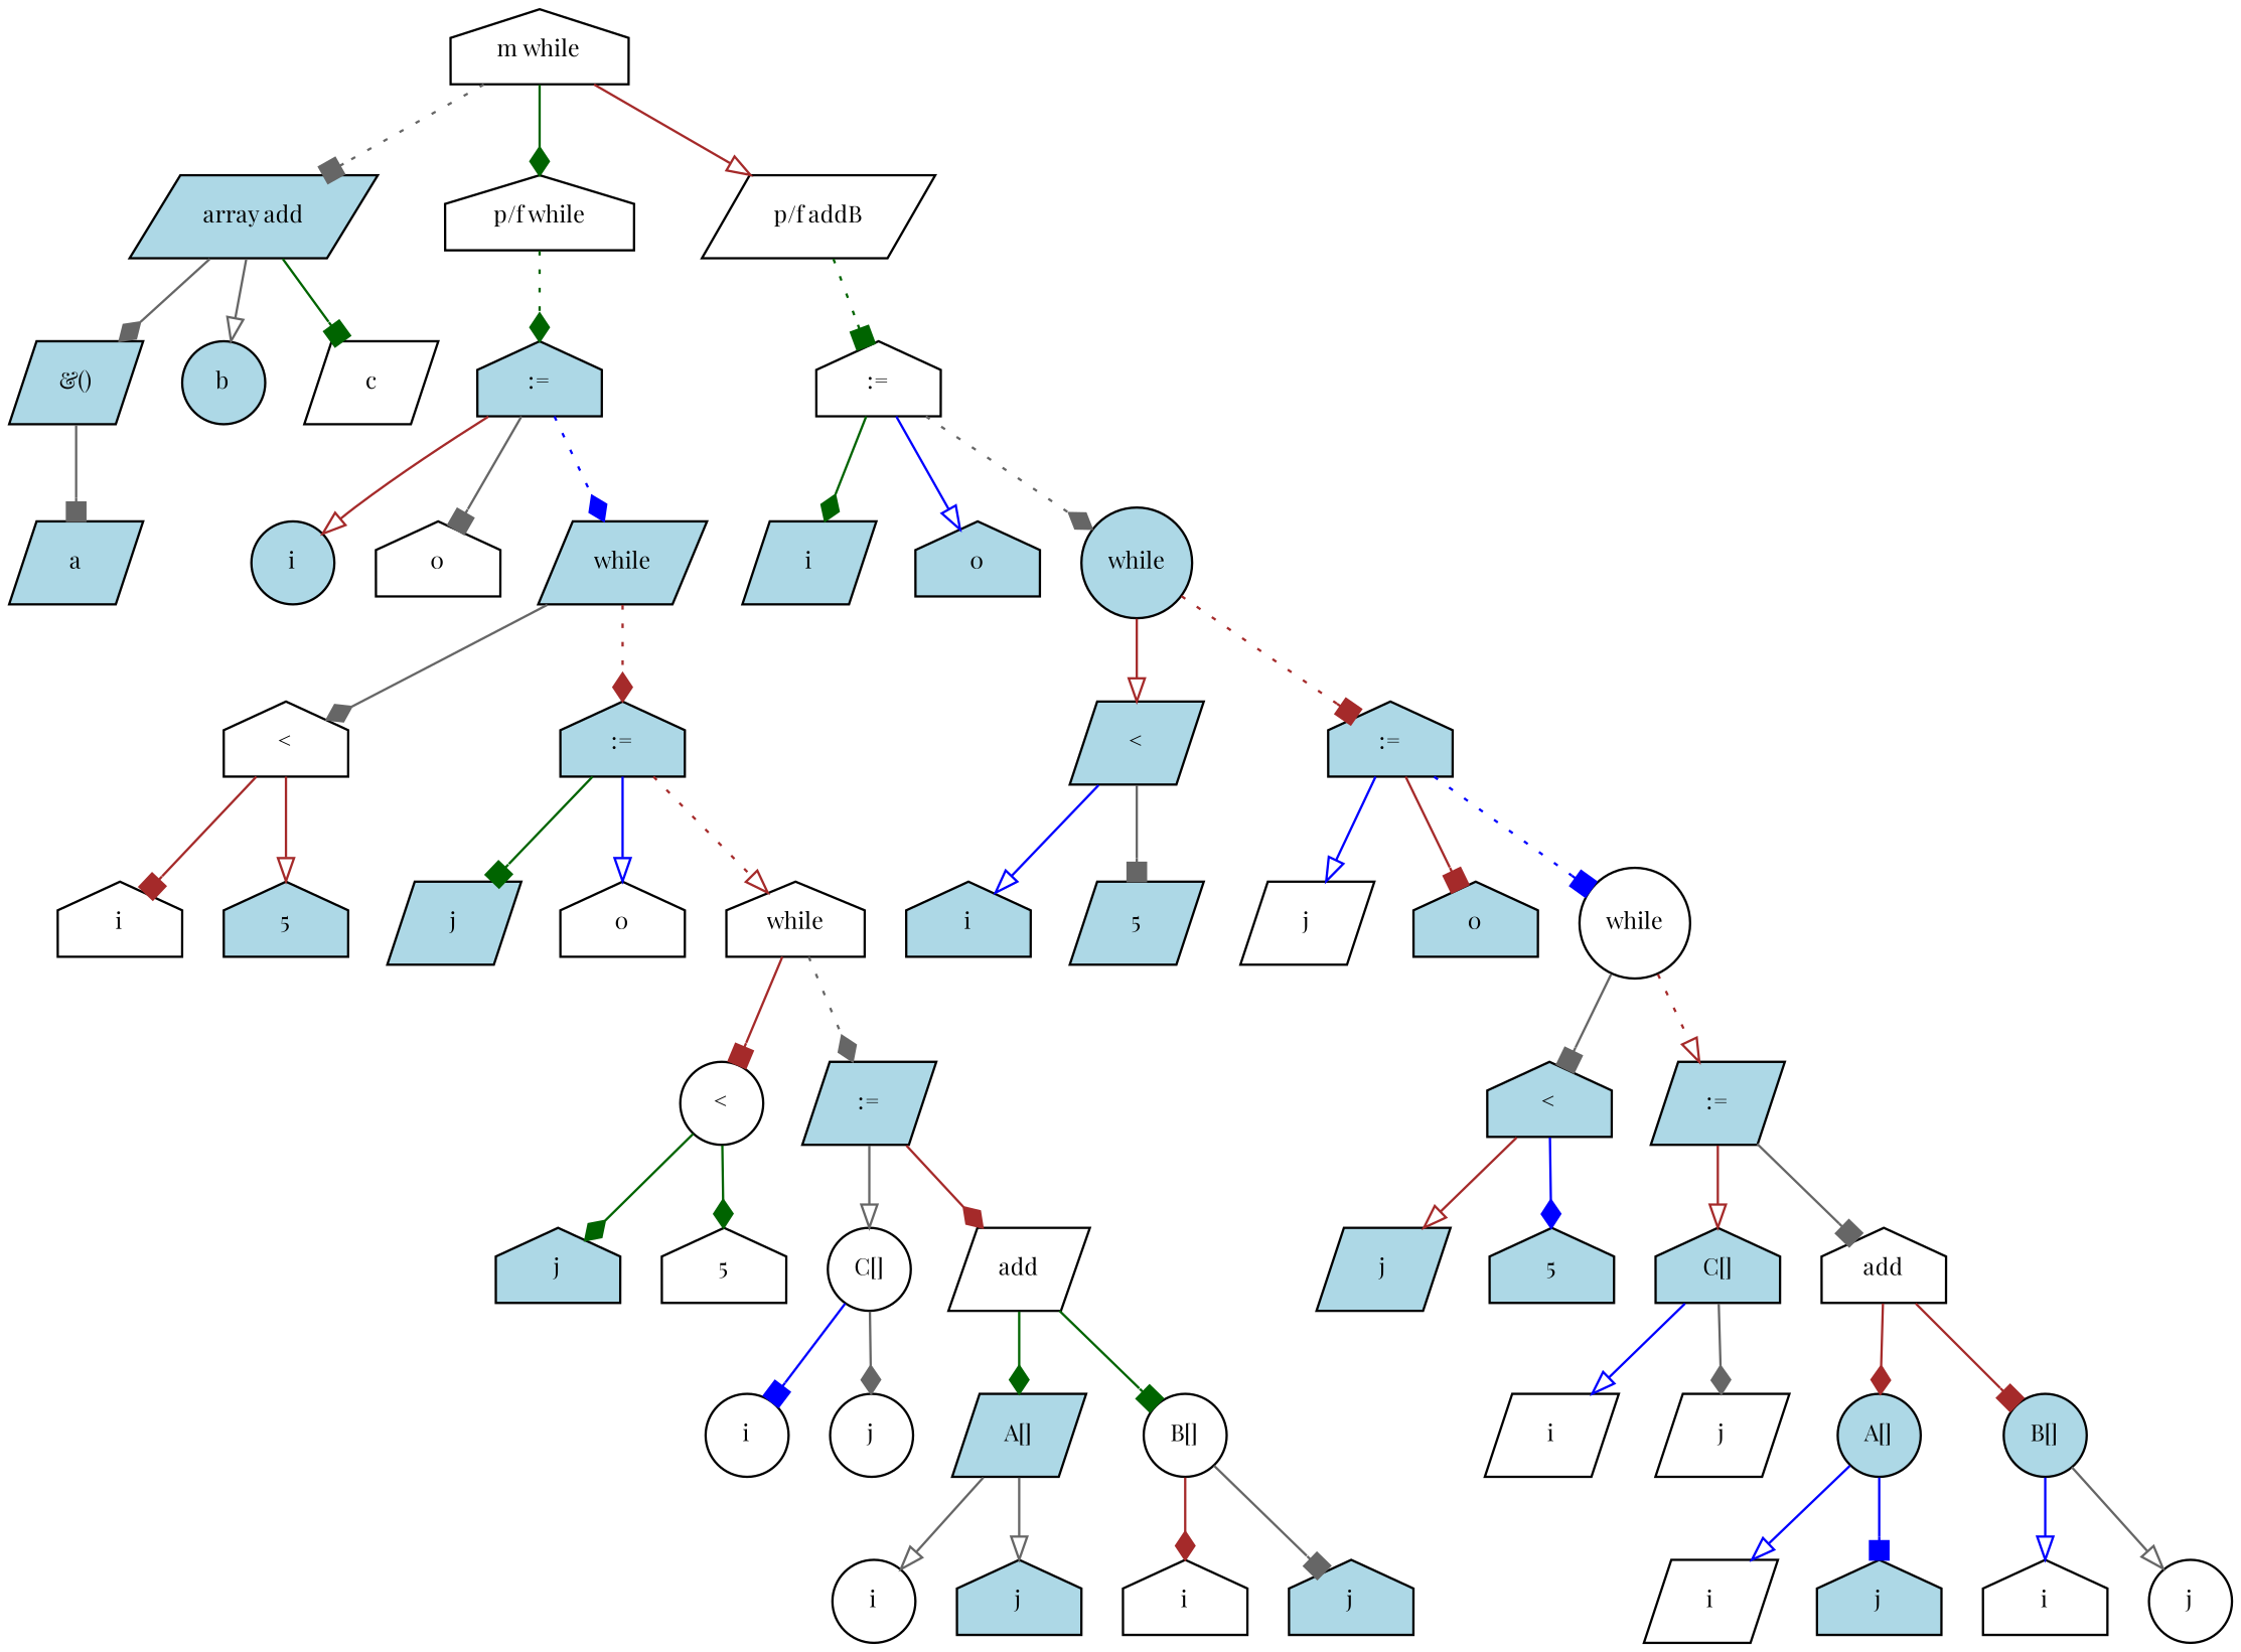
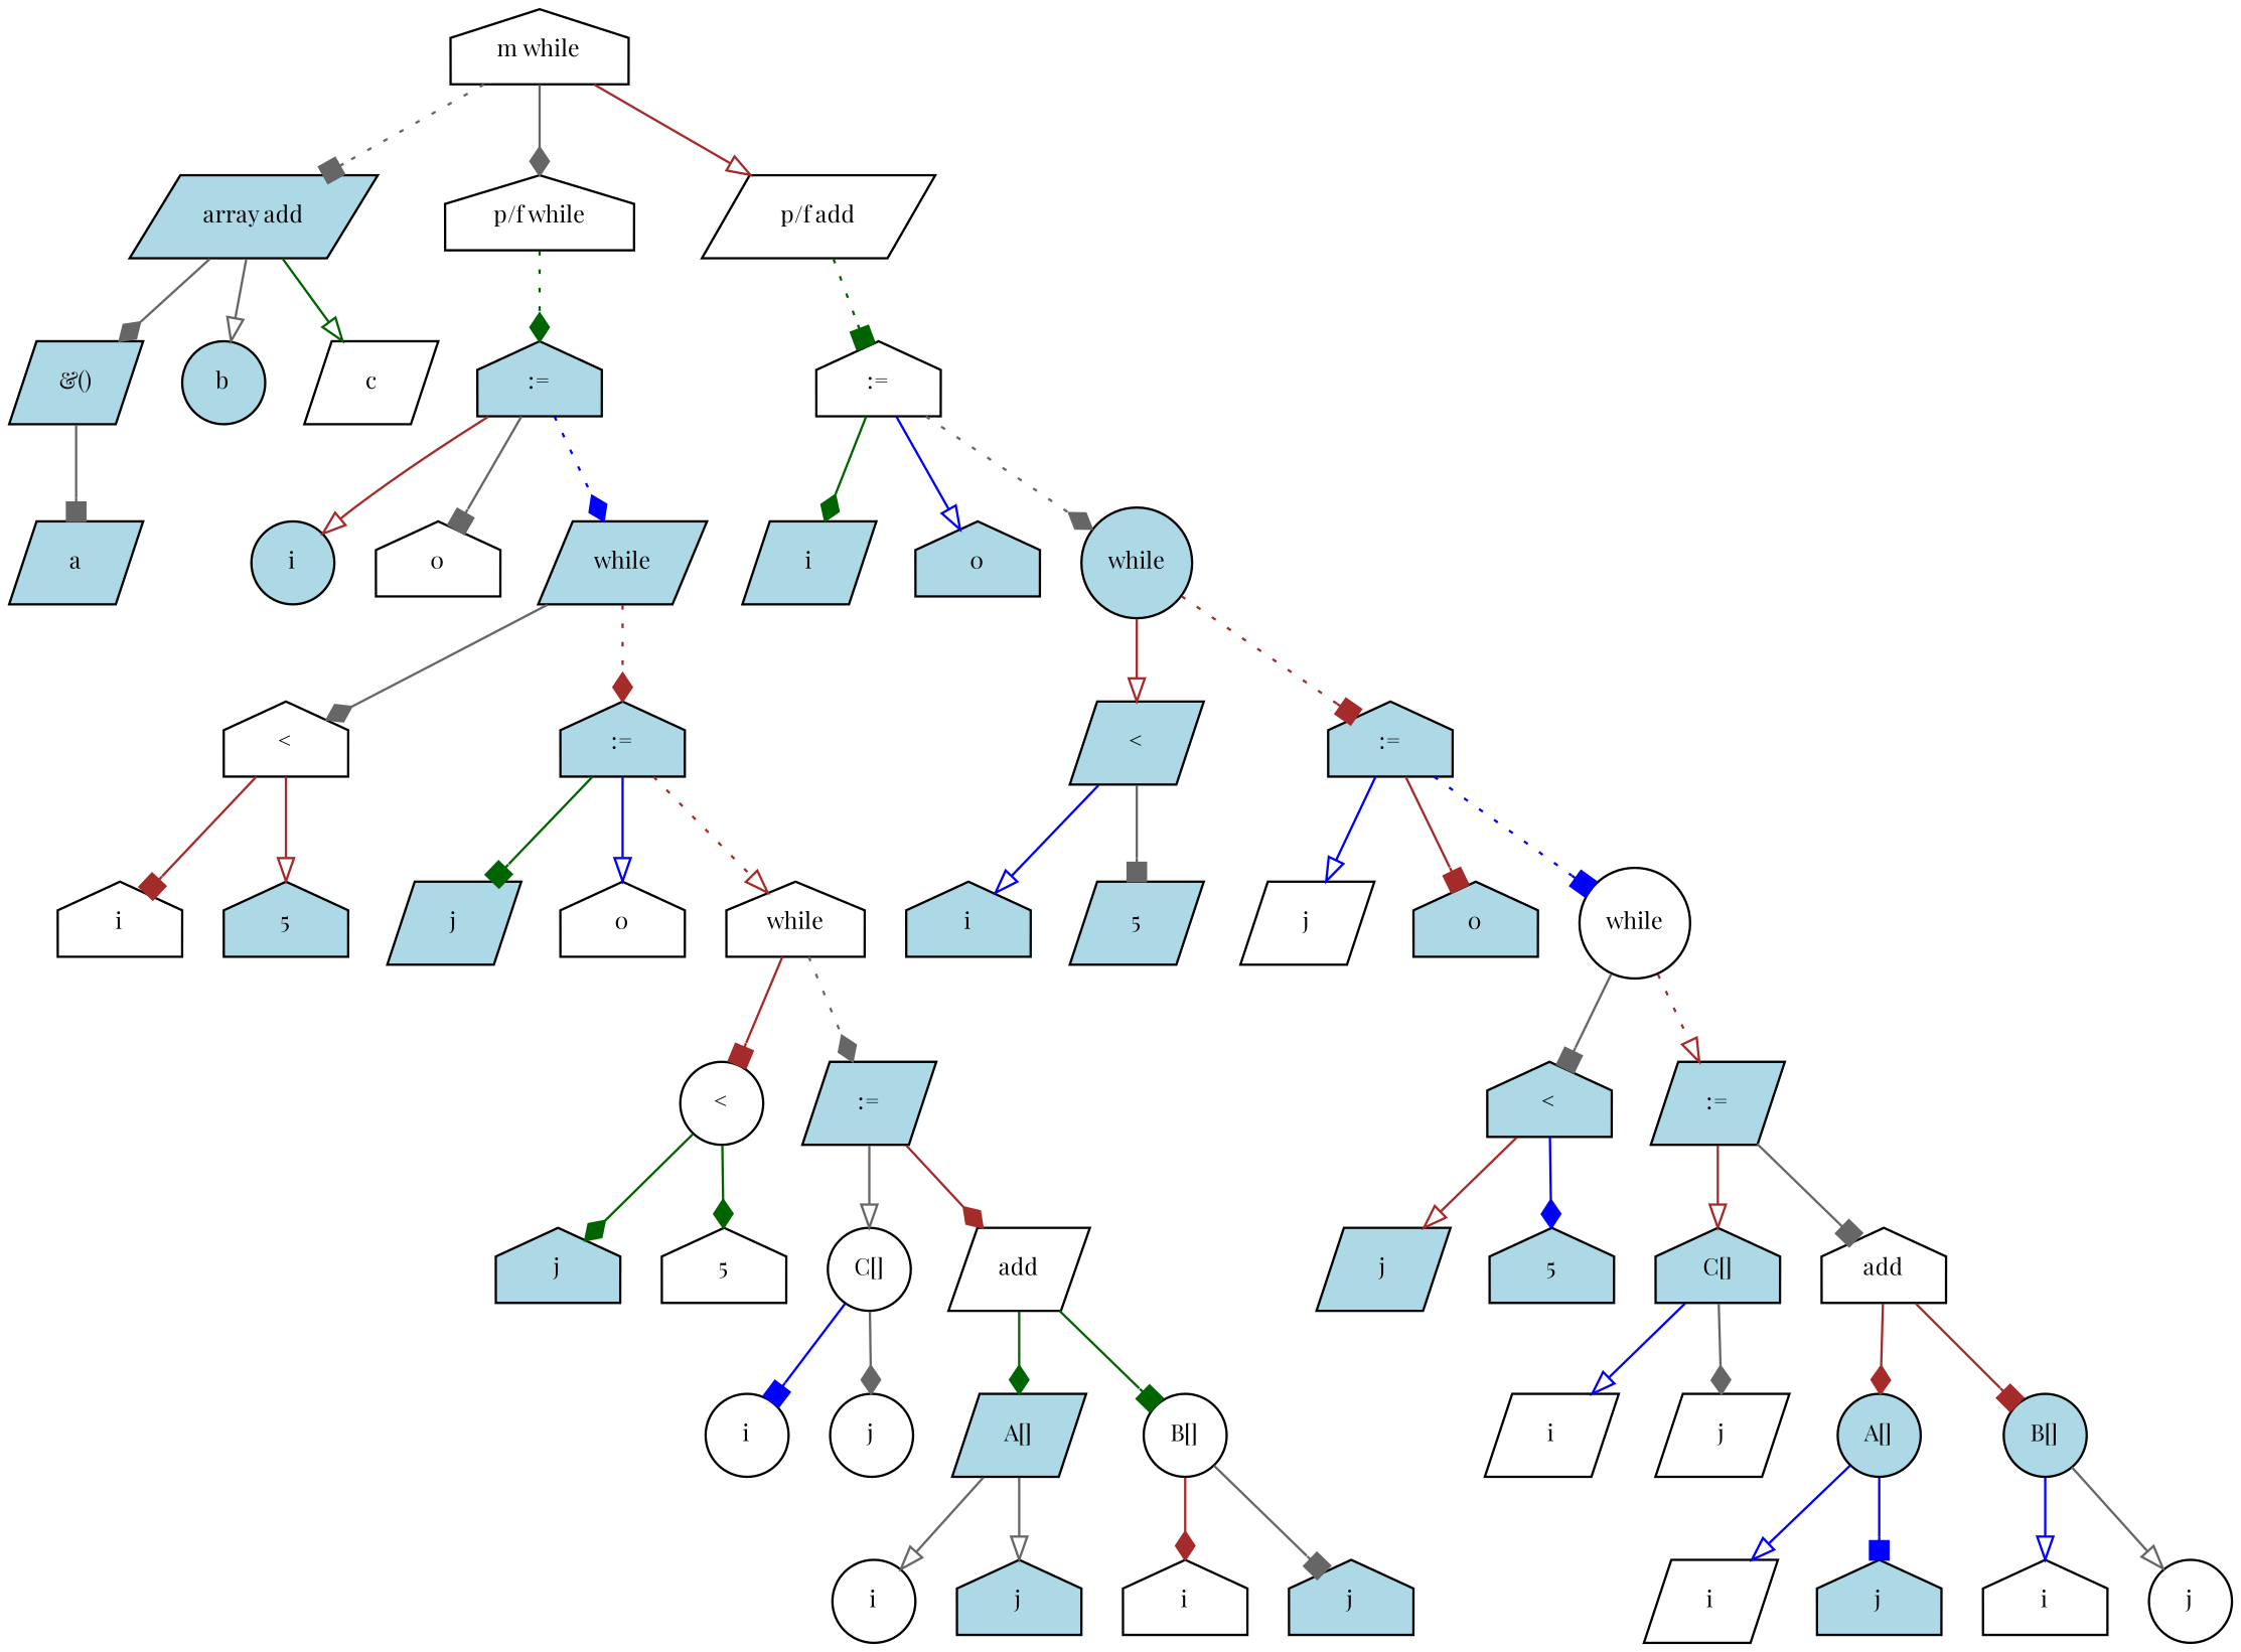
  digraph {
    fontname="Playfair Display"
    fontsize=10
    node [fillcolor=lightblue fontname="Playfair Display" fontsize=10 shape=house style=filled]
    edge [arrowhead=onormal color=gray40 fontname="Playfair Display" fontsize=10]
    n1 [fillcolor=white label="m while"]
    n2 [label="array add" shape=parallelogram]
    n3 [fillcolor=white label="p/f while"]
-   n4 [fillcolor=white label="p/f addB" shape=parallelogram]
+   n4 [fillcolor=white label="p/f add" shape=parallelogram]
    n5 [label="&()" shape=parallelogram]
    n6 [label=b shape=circle]
    n7 [fillcolor=white label=c shape=parallelogram]
    n8 [label=":="]
    n9 [fillcolor=white label=":="]
    n10 [label=a shape=parallelogram]
    n11 [label=i shape=circle]
    n12 [fillcolor=white label=0]
    n13 [label=while shape=parallelogram]
    n14 [fillcolor=white label="<"]
    n15 [label=":="]
    n16 [fillcolor=white label=i]
    n17 [label=5]
    n18 [label=j shape=parallelogram]
    n19 [fillcolor=white label=0]
    n20 [fillcolor=white label=while]
    n21 [fillcolor=white label="<" shape=circle]
    n22 [label=":=" shape=parallelogram]
    n23 [label=j]
    n24 [fillcolor=white label=5]
    n25 [fillcolor=white label="C[]" shape=circle]
    n26 [fillcolor=white label=add shape=parallelogram]
    n27 [fillcolor=white label=i shape=circle]
    n28 [fillcolor=white label=j shape=circle]
    n29 [label="A[]" shape=parallelogram]
    n30 [fillcolor=white label="B[]" shape=circle]
    n31 [fillcolor=white label=i shape=circle]
    n32 [label=j]
    n33 [fillcolor=white label=i]
    n34 [label=j]
    n35 [label=i shape=parallelogram]
    n36 [label=0]
    n37 [label=while shape=circle]
    n38 [label="<" shape=parallelogram]
    n39 [label=":="]
    n40 [label=i]
    n41 [label=5 shape=parallelogram]
    n42 [fillcolor=white label=j shape=parallelogram]
    n43 [label=0]
    n44 [fillcolor=white label=while shape=circle]
    n45 [label="<"]
    n46 [label=":=" shape=parallelogram]
    n47 [label=j shape=parallelogram]
    n48 [label=5]
    n49 [label="C[]"]
    n50 [fillcolor=white label=add]
    n51 [fillcolor=white label=i shape=parallelogram]
    n52 [fillcolor=white label=j shape=parallelogram]
    n53 [label="A[]" shape=circle]
    n54 [label="B[]" shape=circle]
    n55 [fillcolor=white label=i shape=parallelogram]
    n56 [label=j]
    n57 [fillcolor=white label=i]
    n58 [fillcolor=white label=j shape=circle]
    n1 -> n2 [arrowhead=box style=dotted]
-   n1 -> n3 [arrowhead=diamond color=darkgreen]
+   n1 -> n3 [arrowhead=diamond]
    n1 -> n4 [color=brown]
    n2 -> n5 [arrowhead=diamond]
    n2 -> n6
-   n2 -> n7 [arrowhead=box color=darkgreen]
+   n2 -> n7 [color=darkgreen]
    n3 -> n8 [arrowhead=diamond color=darkgreen style=dotted]
    n4 -> n9 [arrowhead=box color=darkgreen style=dotted]
    n5 -> n10 [arrowhead=box]
    n8 -> n11 [color=brown]
    n8 -> n12 [arrowhead=box]
    n8 -> n13 [arrowhead=diamond color=blue style=dotted]
    n9 -> n35 [arrowhead=diamond color=darkgreen]
    n9 -> n36 [color=blue]
    n9 -> n37 [arrowhead=diamond style=dotted]
    n13 -> n14 [arrowhead=diamond]
    n13 -> n15 [arrowhead=diamond color=brown style=dotted]
    n14 -> n16 [arrowhead=box color=brown]
    n14 -> n17 [color=brown]
    n15 -> n18 [arrowhead=box color=darkgreen]
    n15 -> n19 [color=blue]
    n15 -> n20 [color=brown style=dotted]
    n20 -> n21 [arrowhead=box color=brown]
    n20 -> n22 [arrowhead=diamond style=dotted]
    n21 -> n23 [arrowhead=diamond color=darkgreen]
    n21 -> n24 [arrowhead=diamond color=darkgreen]
    n22 -> n25
    n22 -> n26 [arrowhead=diamond color=brown]
    n25 -> n27 [arrowhead=box color=blue]
    n25 -> n28 [arrowhead=diamond]
    n26 -> n29 [arrowhead=diamond color=darkgreen]
    n26 -> n30 [arrowhead=box color=darkgreen]
    n29 -> n31
    n29 -> n32
    n30 -> n33 [arrowhead=diamond color=brown]
    n30 -> n34 [arrowhead=box]
    n37 -> n38 [color=brown]
    n37 -> n39 [arrowhead=box color=brown style=dotted]
    n38 -> n40 [color=blue]
    n38 -> n41 [arrowhead=box]
    n39 -> n42 [color=blue]
    n39 -> n43 [arrowhead=box color=brown]
    n39 -> n44 [arrowhead=box color=blue style=dotted]
    n44 -> n45 [arrowhead=box]
    n44 -> n46 [color=brown style=dotted]
    n45 -> n47 [color=brown]
    n45 -> n48 [arrowhead=diamond color=blue]
    n46 -> n49 [color=brown]
    n46 -> n50 [arrowhead=box]
    n49 -> n51 [color=blue]
    n49 -> n52 [arrowhead=diamond]
    n50 -> n53 [arrowhead=diamond color=brown]
    n50 -> n54 [arrowhead=box color=brown]
    n53 -> n55 [color=blue]
    n53 -> n56 [arrowhead=box color=blue]
    n54 -> n57 [color=blue]
    n54 -> n58
  }
